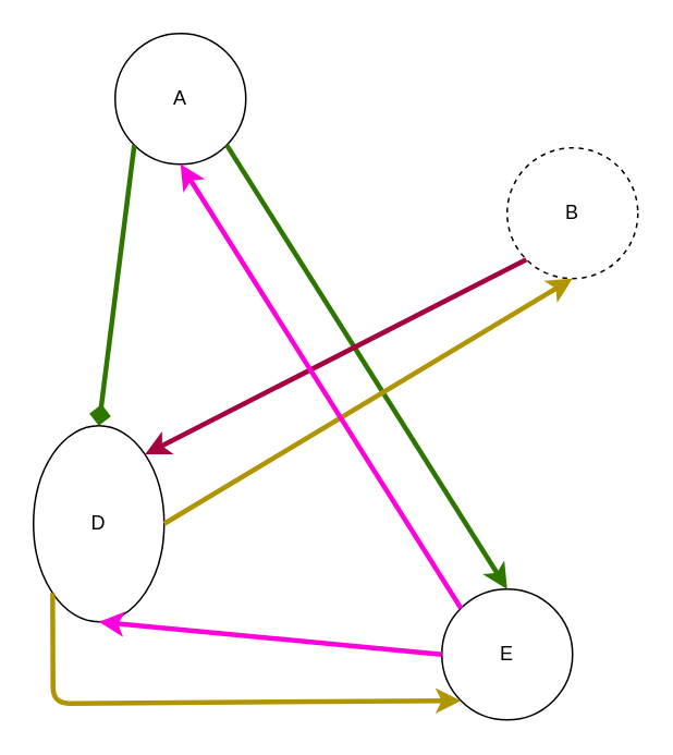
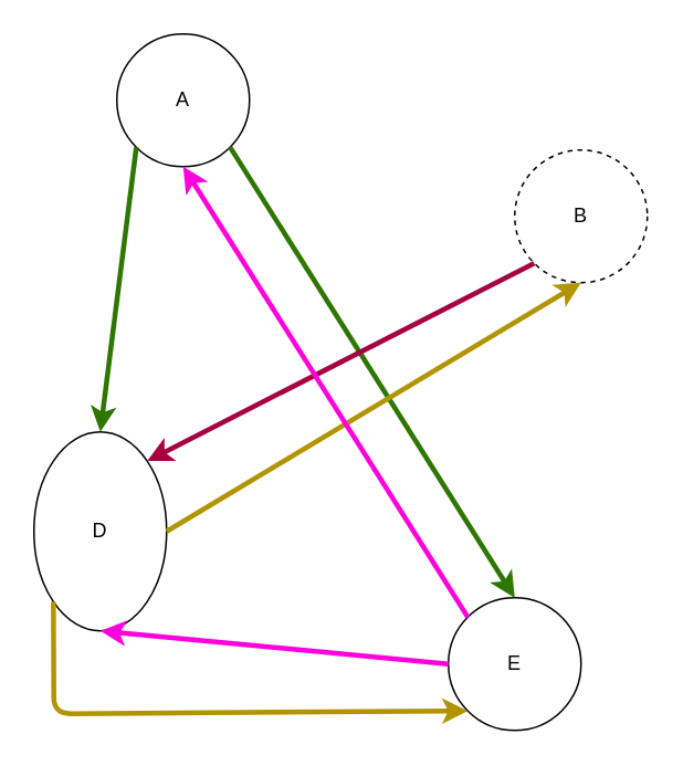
  <mxCell id="0" />
  <mxCell id="1" parent="0" />
  <mxCell id="2" value="A" style="ellipse;whiteSpace=wrap;html=1;aspect=fixed;" vertex="1" parent="1"><mxGeometry x="70" y="20" width="80" height="80" as="geometry" /></mxCell>
  <mxCell id="3" value="B" style="ellipse;whiteSpace=wrap;html=1;aspect=fixed;dashed=1;" vertex="1" parent="1"><mxGeometry x="310" y="90" width="80" height="80" as="geometry" /></mxCell>
  <mxCell id="4" value="E" style="ellipse;whiteSpace=wrap;html=1;aspect=fixed;" vertex="1" parent="1"><mxGeometry x="270" y="360" width="80" height="80" as="geometry" /></mxCell>
  <mxCell id="5" value="D" style="ellipse;whiteSpace=wrap;html=1;aspect=fixed;" vertex="1" parent="1"><mxGeometry x="20" y="260" width="80" height="120" as="geometry" /></mxCell>
- <mxCell id="6" style="rounded=0;orthogonalLoop=1;jettySize=auto;html=1;entryX=0.5;entryY=0;entryDx=0;entryDy=0;strokeWidth=3;exitX=0;exitY=1;exitDx=0;exitDy=0;fillColor=#60a917;strokeColor=#2D7600;endArrow=diamond;" edge="1" parent="1" source="2" target="5"><mxGeometry relative="1" as="geometry"><mxPoint x="157" y="84" as="sourcePoint" /><mxPoint x="480" y="210" as="targetPoint" /></mxGeometry></mxCell>
+ <mxCell id="6" style="rounded=0;orthogonalLoop=1;jettySize=auto;html=1;entryX=0.5;entryY=0;entryDx=0;entryDy=0;strokeWidth=3;exitX=0;exitY=1;exitDx=0;exitDy=0;fillColor=#60a917;strokeColor=#2D7600;" edge="1" parent="1" source="2" target="5"><mxGeometry relative="1" as="geometry"><mxPoint x="157" y="84" as="sourcePoint" /><mxPoint x="480" y="210" as="targetPoint" /></mxGeometry></mxCell>
  <mxCell id="7" style="rounded=0;orthogonalLoop=1;jettySize=auto;html=1;entryX=0.5;entryY=0;entryDx=0;entryDy=0;strokeWidth=3;exitX=1;exitY=1;exitDx=0;exitDy=0;fillColor=#60a917;strokeColor=#2D7600;" edge="1" parent="1" source="2" target="4"><mxGeometry relative="1" as="geometry"><mxPoint x="120" y="110" as="sourcePoint" /><mxPoint x="70" y="290" as="targetPoint" /></mxGeometry></mxCell>
  <mxCell id="8" style="rounded=0;orthogonalLoop=1;jettySize=auto;html=1;entryX=1;entryY=0;entryDx=0;entryDy=0;strokeWidth=3;exitX=0;exitY=1;exitDx=0;exitDy=0;fillColor=#d80073;strokeColor=#A50040;" edge="1" parent="1" source="3" target="5"><mxGeometry relative="1" as="geometry"><mxPoint x="148" y="98" as="sourcePoint" /><mxPoint x="320" y="370" as="targetPoint" /></mxGeometry></mxCell>
  <mxCell id="9" style="rounded=0;orthogonalLoop=1;jettySize=auto;html=1;entryX=0.5;entryY=1;entryDx=0;entryDy=0;strokeWidth=3;fillColor=#e3c800;strokeColor=#B09500;exitX=1;exitY=0.5;exitDx=0;exitDy=0;" edge="1" parent="1" source="5" target="3"><mxGeometry relative="1" as="geometry"><mxPoint x="90" y="302" as="sourcePoint" /><mxPoint x="98" y="302" as="targetPoint" /></mxGeometry></mxCell>
  <mxCell id="10" style="rounded=1;orthogonalLoop=1;jettySize=auto;html=1;entryX=0;entryY=1;entryDx=0;entryDy=0;strokeWidth=3;fillColor=#e3c800;strokeColor=#B09500;exitX=0;exitY=1;exitDx=0;exitDy=0;curved=0;" edge="1" parent="1" source="5" target="4"><mxGeometry relative="1" as="geometry"><mxPoint x="110" y="330" as="sourcePoint" /><mxPoint x="410" y="50" as="targetPoint" /><Array as="points"><mxPoint x="32" y="430" /></Array></mxGeometry></mxCell>
  <mxCell id="11" style="rounded=0;orthogonalLoop=1;jettySize=auto;html=1;entryX=0.5;entryY=1;entryDx=0;entryDy=0;strokeWidth=3;fillColor=#d80073;strokeColor=#ff00dd;exitX=0;exitY=0;exitDx=0;exitDy=0;" edge="1" parent="1" source="4" target="2"><mxGeometry relative="1" as="geometry"><mxPoint x="70" y="370" as="sourcePoint" /><mxPoint x="280" y="410" as="targetPoint" /></mxGeometry></mxCell>
  <mxCell id="12" style="rounded=0;orthogonalLoop=1;jettySize=auto;html=1;entryX=0.5;entryY=1;entryDx=0;entryDy=0;strokeWidth=3;fillColor=#d80073;strokeColor=#ff00dd;exitX=0;exitY=0.5;exitDx=0;exitDy=0;" edge="1" parent="1" source="4" target="5"><mxGeometry relative="1" as="geometry"><mxPoint x="292" y="382" as="sourcePoint" /><mxPoint x="120" y="110" as="targetPoint" /></mxGeometry></mxCell>
